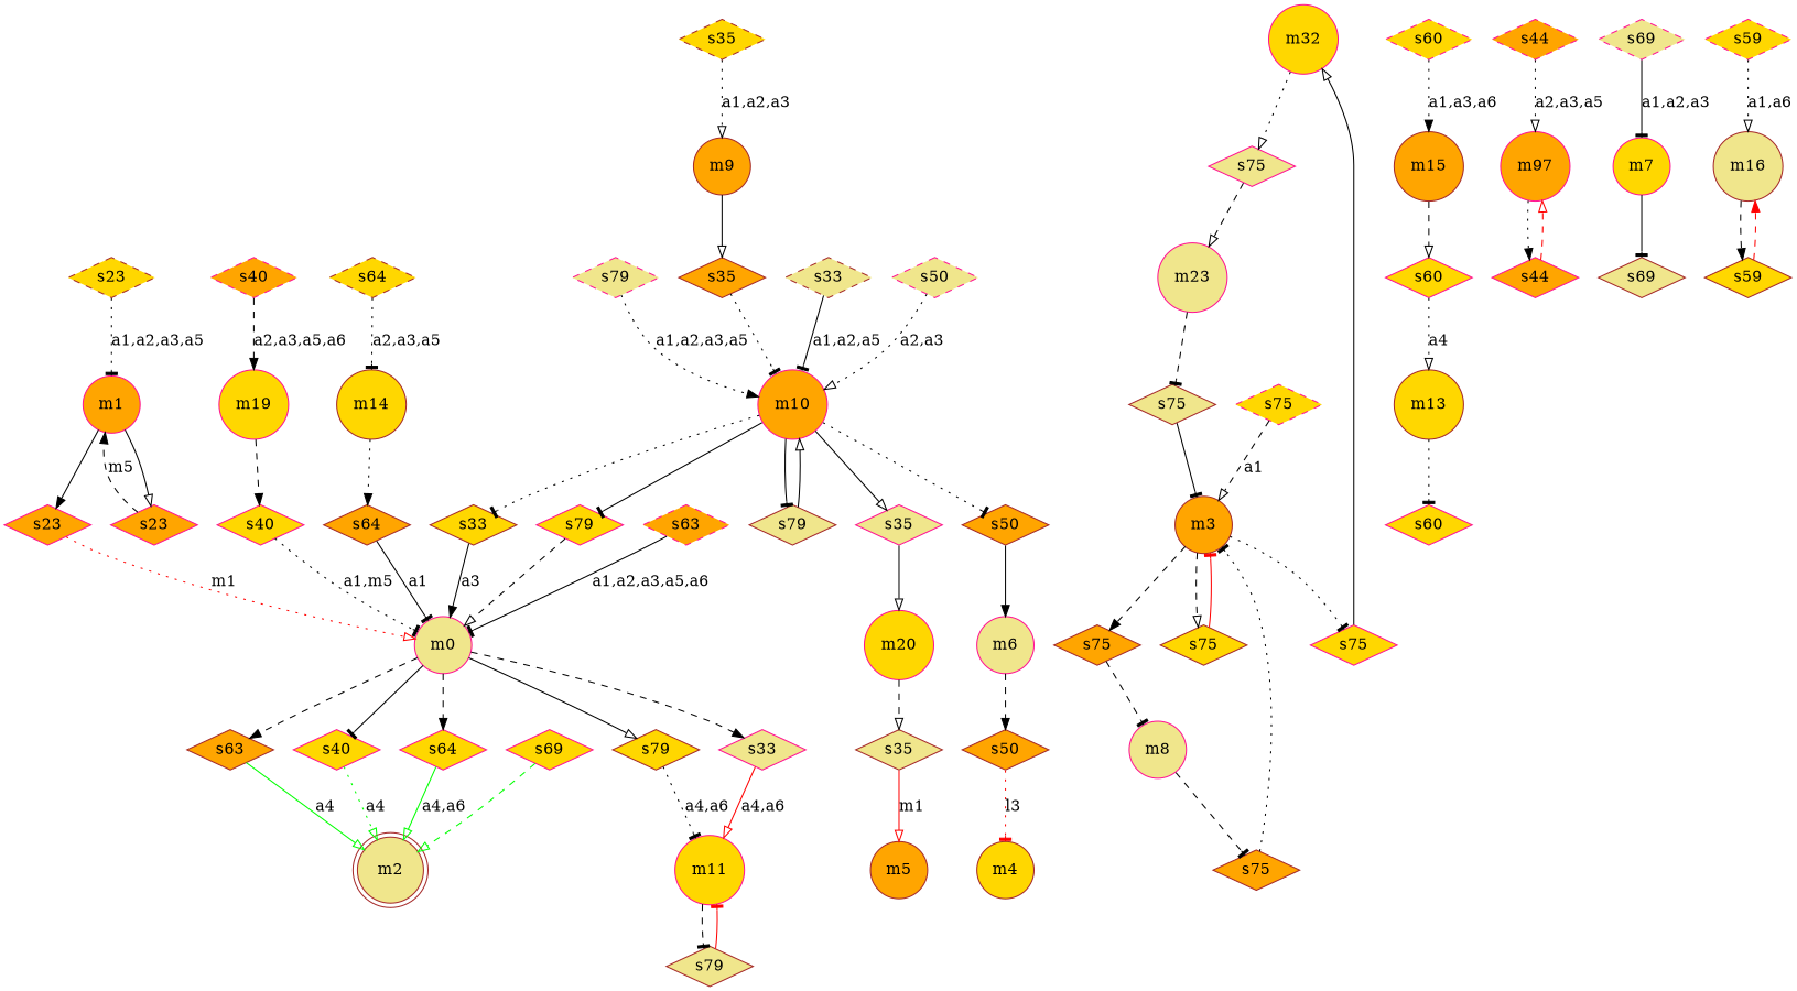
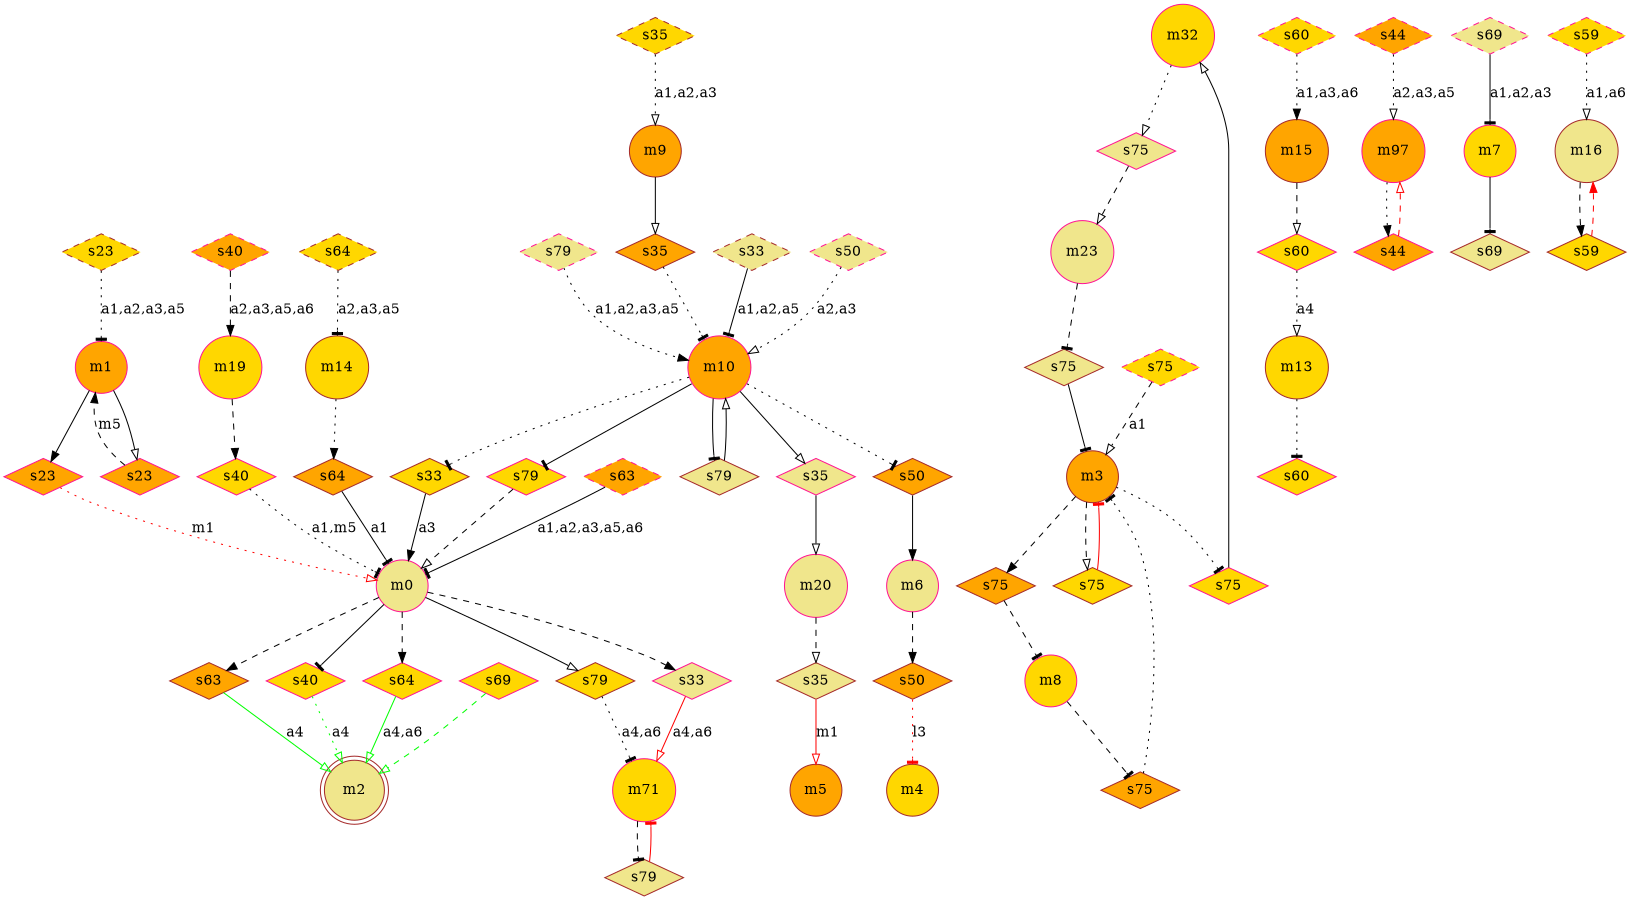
  digraph {
    node [color=deeppink fillcolor=gold shape=diamond style=filled]
    edge [arrowhead=onormal style=solid]
    m0 [fillcolor=khaki shape=circle]
    n2 [fillcolor=khaki label=s33]
    n3 [label=s40]
    n4 [color=brown fillcolor=orange label=s63]
    n5 [label=s64]
    n6 [color=brown label=s79]
-   m11 [shape=circle]
+   m11 [shape=circle label=m71]
    m2 [color=brown fillcolor=khaki shape=doublecircle]
    n9 [label=m32 shape=circle]
    n10 [fillcolor=khaki label=s75]
    n11 [fillcolor=khaki label=m23 shape=circle]
    m6 [fillcolor=khaki shape=circle]
    n13 [color=brown fillcolor=orange label=s50]
    m4 [color=brown shape=circle]
    m19 [shape=circle]
    n16 [label=s40]
    m13 [color=brown shape=circle]
    n18 [label=s60]
    m5 [color=brown fillcolor=orange shape=circle]
    m3 [color=brown fillcolor=orange shape=circle]
    n21 [color=brown fillcolor=orange label=s75]
    n22 [label=s75]
    n23 [color=brown label=s75]
-   m8 [fillcolor=khaki shape=circle]
+   m8 [shape=circle]
    n25 [fillcolor=orange label=m97 shape=circle]
    n26 [fillcolor=orange label=s44]
    n27 [label=s69]
    m14 [color=brown shape=circle]
    n29 [color=brown fillcolor=orange label=s64]
    m1 [fillcolor=orange shape=circle]
    n31 [fillcolor=orange label=s23]
    n32 [fillcolor=orange label=s23]
-   m20 [shape=circle]
+   m20 [fillcolor=khaki shape=circle]
    n34 [color=brown fillcolor=khaki label=s35]
    m15 [color=brown fillcolor=orange shape=circle]
    n36 [label=s60]
    m10 [fillcolor=orange shape=circle]
    n38 [color=brown label=s33]
    n39 [fillcolor=khaki label=s35]
    n40 [color=brown fillcolor=orange label=s50]
    n41 [color=brown fillcolor=khaki label=s79]
    n42 [label=s79]
    m9 [color=brown fillcolor=orange shape=circle]
    n44 [color=brown fillcolor=orange label=s35]
    m7 [shape=circle]
    n46 [color=brown fillcolor=khaki label=s69]
    n47 [color=brown fillcolor=orange label=s75]
    n48 [color=brown fillcolor=khaki label=s75]
    m16 [color=brown fillcolor=khaki shape=circle]
    n50 [color=brown label=s59]
    n51 [color=brown fillcolor=khaki label=s79]
    n52 [color=brown label=s23 style="dashed,filled"]
    n53 [color=brown fillcolor=khaki label=s33 style="dashed,filled"]
    n54 [color=brown label=s35 style="dashed,filled"]
    n55 [fillcolor=orange label=s40 style="dashed,filled"]
    n56 [fillcolor=orange label=s44 style="dashed,filled"]
    n57 [fillcolor=khaki label=s50 style="dashed,filled"]
    n58 [label=s59 style="dashed,filled"]
    n59 [label=s60 style="dashed,filled"]
    n60 [fillcolor=orange label=s63 style="dashed,filled"]
    n61 [color=brown label=s64 style="dashed,filled"]
    n62 [fillcolor=khaki label=s69 style="dashed,filled"]
    n63 [label=s75 style="dashed,filled"]
    n64 [fillcolor=khaki label=s79 style="dashed,filled"]
    m0 -> n2 [arrowhead=normal style=dashed]
    m0 -> n3 [arrowhead=tee]
    m0 -> n4 [arrowhead=normal style=dashed]
    m0 -> n5 [arrowhead=normal style=dashed]
    m0 -> n6
    n2 -> m11 [color=red label="a4,a6"]
    n3 -> m2 [color=green label=a4 style=dotted]
    n4 -> m2 [color=green label=a4]
    n5 -> m2 [color=green label="a4,a6"]
    n6 -> m11 [arrowhead=tee label="a4,a6" style=dotted]
    m11 -> n51 [arrowhead=tee style=dashed]
    n9 -> n10 [style=dotted]
    n10 -> n11 [style=dashed]
    n11 -> n48 [arrowhead=tee style=dashed]
    m6 -> n13 [arrowhead=normal style=dashed]
    n13 -> m4 [arrowhead=tee color=red label=l3 style=dotted]
    m19 -> n16 [arrowhead=normal style=dashed]
    n16 -> m0 [arrowhead=tee label="a1,m5" style=dotted]
    m13 -> n18 [arrowhead=tee style=dotted]
    m3 -> n21 [arrowhead=normal style=dashed]
    m3 -> n22 [arrowhead=tee style=dotted]
    m3 -> n23 [style=dashed]
    n21 -> m8 [arrowhead=tee style=dashed]
    n22 -> n9
    n23 -> m3 [arrowhead=tee color=red]
    m8 -> n47 [arrowhead=tee style=dashed]
    n25 -> n26 [arrowhead=normal style=dotted]
    n26 -> n25 [color=red style=dashed]
    n27 -> m2 [color=green style=dashed]
    m14 -> n29 [arrowhead=normal style=dotted]
    n29 -> m0 [arrowhead=tee label=a1]
    m1 -> n31
    m1 -> n32 [arrowhead=normal]
    n31 -> m1 [arrowhead=normal label=m5 style=dashed]
    n32 -> m0 [color=red label=m1 style=dotted]
    m20 -> n34 [style=dashed]
    n34 -> m5 [color=red label=m1]
    m15 -> n36 [style=dashed]
    n36 -> m13 [label=a4 style=dotted]
    m10 -> n38 [arrowhead=tee style=dotted]
    m10 -> n39
    m10 -> n40 [arrowhead=tee style=dotted]
    m10 -> n41 [arrowhead=tee]
    m10 -> n42 [arrowhead=tee]
    n38 -> m0 [arrowhead=normal label=a3]
    n39 -> m20
    n40 -> m6 [arrowhead=normal]
    n41 -> m10
    n42 -> m0 [style=dashed]
    m9 -> n44
    n44 -> m10 [arrowhead=tee style=dotted]
    m7 -> n46 [arrowhead=tee]
    n47 -> m3 [arrowhead=tee style=dotted]
    n48 -> m3 [arrowhead=tee]
    m16 -> n50 [arrowhead=normal style=dashed]
    n50 -> m16 [arrowhead=normal color=red style=dashed]
    n51 -> m11 [arrowhead=tee color=red]
    n52 -> m1 [arrowhead=tee label="a1,a2,a3,a5" style=dotted]
    n53 -> m10 [arrowhead=tee label="a1,a2,a5"]
    n54 -> m9 [label="a1,a2,a3" style=dotted]
    n55 -> m19 [arrowhead=normal label="a2,a3,a5,a6" style=dashed]
    n56 -> n25 [label="a2,a3,a5" style=dotted]
    n57 -> m10 [label="a2,a3" style=dotted]
    n58 -> m16 [label="a1,a6" style=dotted]
    n59 -> m15 [arrowhead=normal label="a1,a3,a6" style=dotted]
    n60 -> m0 [arrowhead=tee label="a1,a2,a3,a5,a6"]
    n61 -> m14 [arrowhead=tee label="a2,a3,a5" style=dotted]
    n62 -> m7 [arrowhead=tee label="a1,a2,a3"]
    n63 -> m3 [label=a1 style=dashed]
    n64 -> m10 [arrowhead=normal label="a1,a2,a3,a5" style=dotted]
  }
